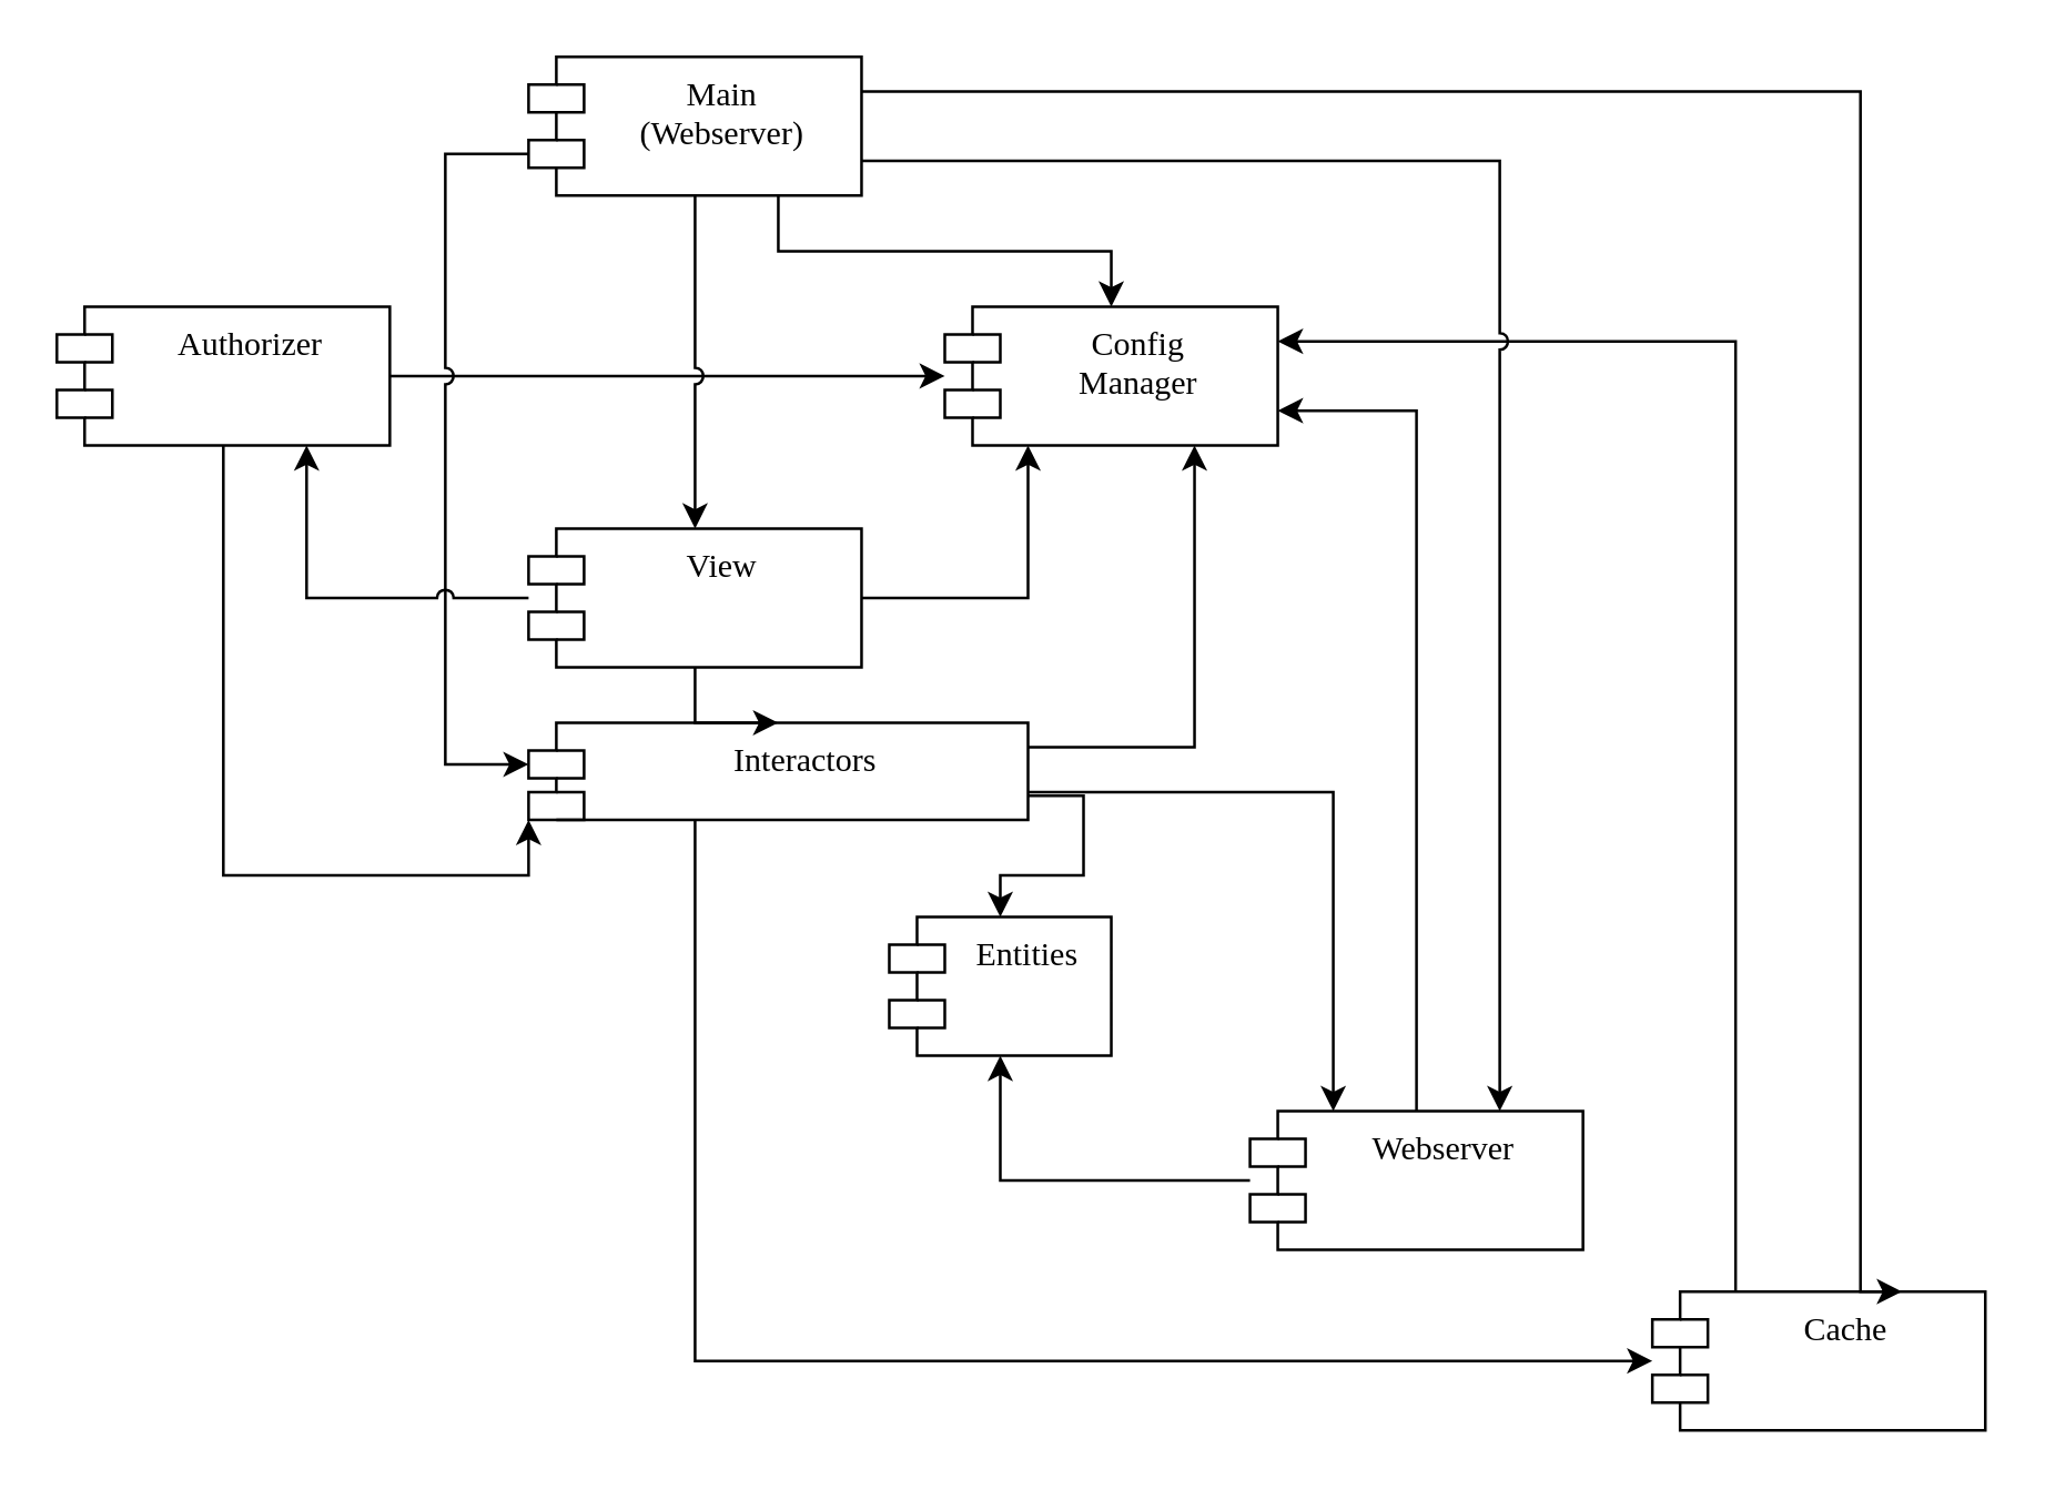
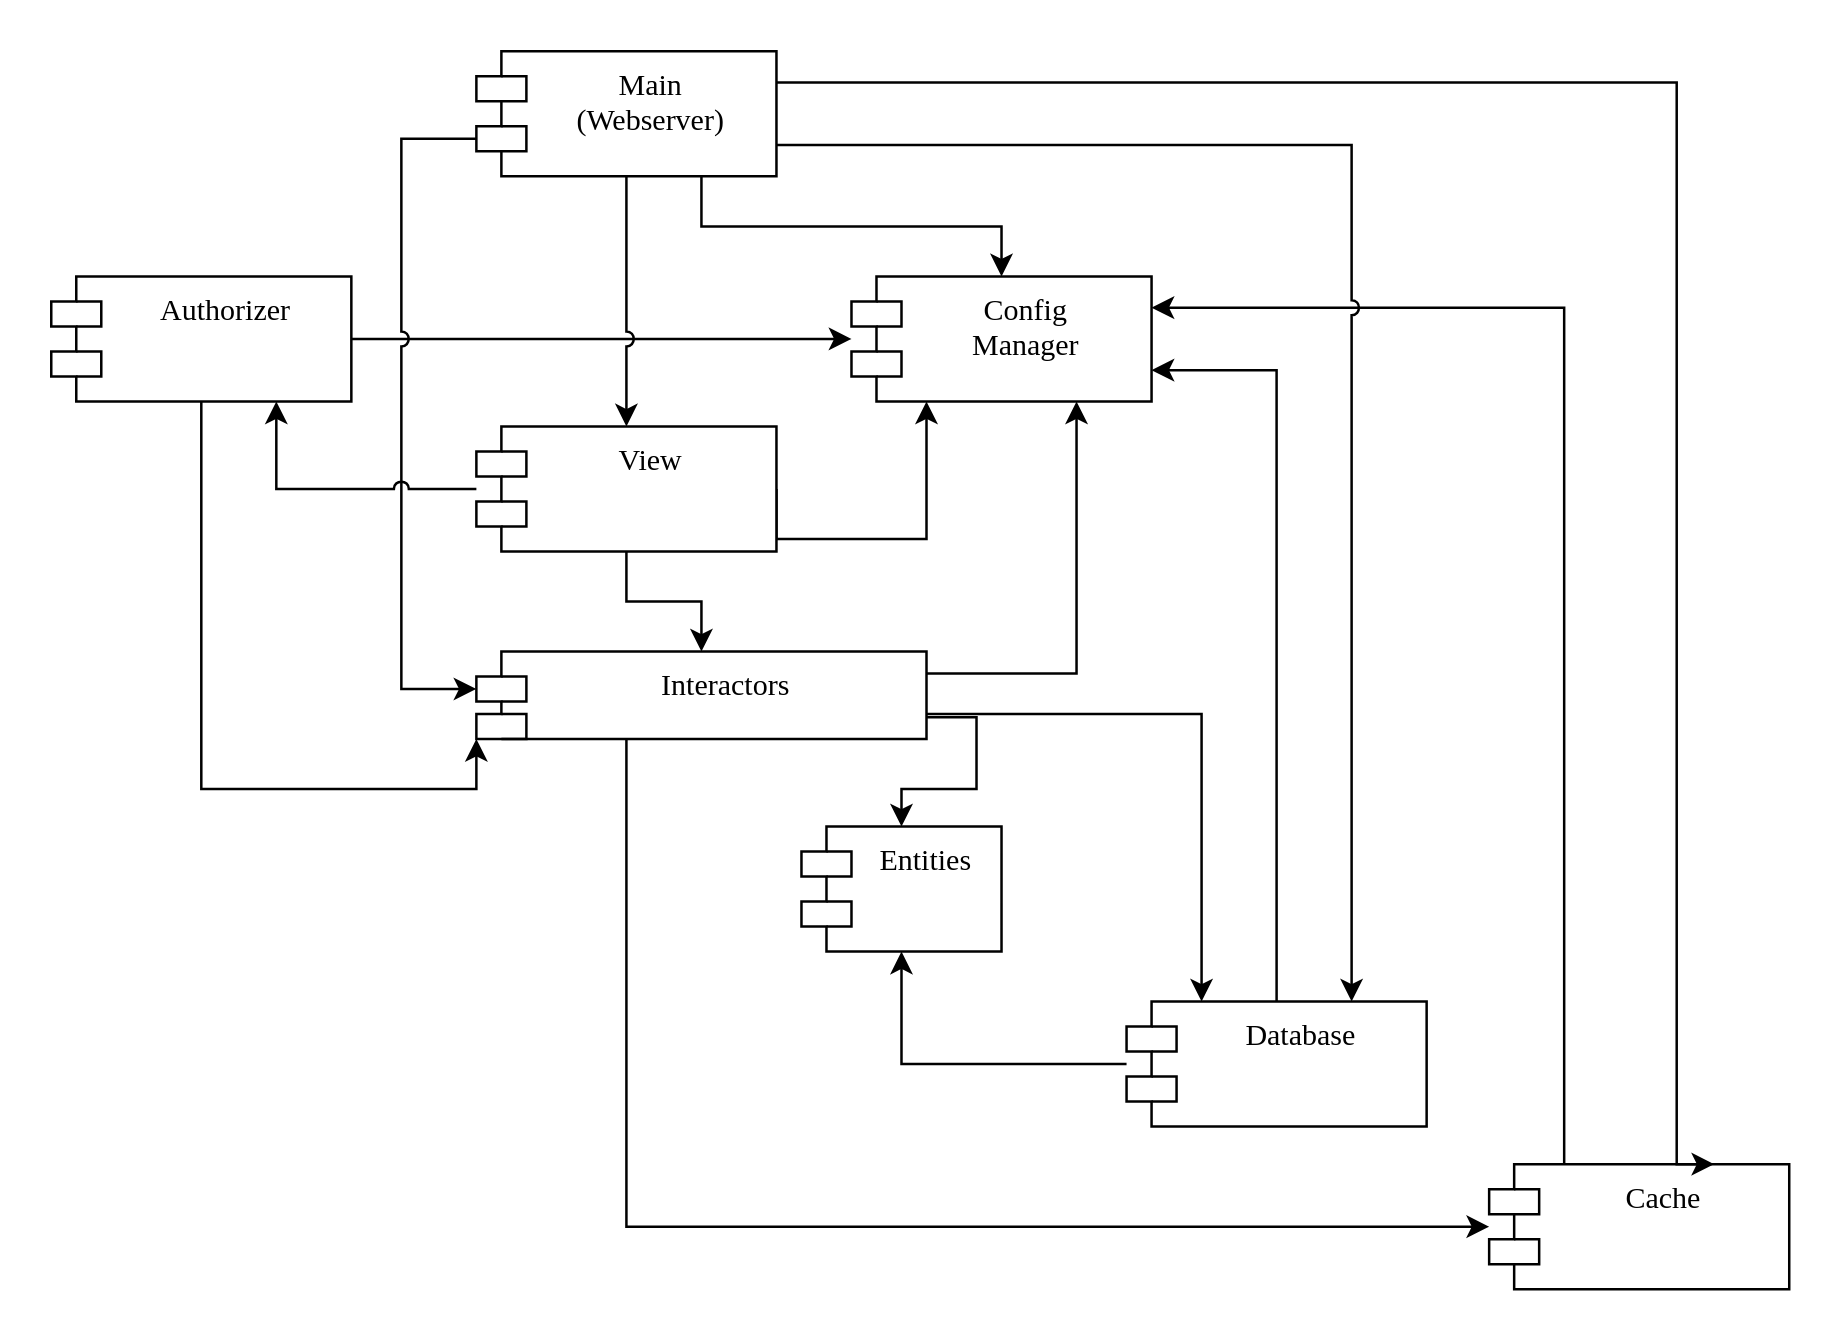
  <mxCell id="0" />
  <mxCell id="1" parent="0" />
  <mxCell id="2" style="edgeStyle=orthogonalEdgeStyle;rounded=0;orthogonalLoop=1;jettySize=auto;html=1;exitX=0.5;exitY=1;exitDx=0;exitDy=0;entryX=0;entryY=0;entryDx=0;entryDy=35;entryPerimeter=0;fontFamily=Fira Code;fontSource=https%3A%2F%2Ffonts.googleapis.com%2Fcss%3Ffamily%3DFira%2BCode;" parent="1" source="4" target="9" edge="1"><mxGeometry relative="1" as="geometry" /></mxCell>
  <mxCell id="3" style="edgeStyle=orthogonalEdgeStyle;rounded=0;orthogonalLoop=1;jettySize=auto;html=1;exitX=1;exitY=0.5;exitDx=0;exitDy=0;jumpStyle=arc;" edge="1" parent="1" source="4" target="26"><mxGeometry relative="1" as="geometry"><Array as="points" /></mxGeometry></mxCell>
  <mxCell id="4" value="Authorizer" style="shape=module;align=left;spacingLeft=20;align=center;verticalAlign=top;fontFamily=Fira Code;fontSource=https%3A%2F%2Ffonts.googleapis.com%2Fcss%3Ffamily%3DFira%2BCode;" parent="1" vertex="1"><mxGeometry x="20" y="110" width="120" height="50" as="geometry" /></mxCell>
  <mxCell id="5" style="edgeStyle=orthogonalEdgeStyle;rounded=0;orthogonalLoop=1;jettySize=auto;html=1;exitX=1;exitY=0.75;exitDx=0;exitDy=0;entryX=0.5;entryY=0;entryDx=0;entryDy=0;fontFamily=Fira Code;fontSource=https%3A%2F%2Ffonts.googleapis.com%2Fcss%3Ffamily%3DFira%2BCode;" parent="1" source="9" target="15" edge="1"><mxGeometry relative="1" as="geometry" /></mxCell>
  <mxCell id="6" style="edgeStyle=orthogonalEdgeStyle;rounded=0;orthogonalLoop=1;jettySize=auto;html=1;exitX=1;exitY=0.25;exitDx=0;exitDy=0;entryX=0.25;entryY=0;entryDx=0;entryDy=0;fontFamily=Fira Code;fontSource=https%3A%2F%2Ffonts.googleapis.com%2Fcss%3Ffamily%3DFira%2BCode;" parent="1" source="9" target="12" edge="1"><mxGeometry relative="1" as="geometry"><Array as="points"><mxPoint x="310" y="285" /><mxPoint x="480" y="285" /></Array></mxGeometry></mxCell>
  <mxCell id="7" style="edgeStyle=orthogonalEdgeStyle;rounded=0;orthogonalLoop=1;jettySize=auto;html=1;fontFamily=Fira Code;fontSource=https%3A%2F%2Ffonts.googleapis.com%2Fcss%3Ffamily%3DFira%2BCode;" parent="1" source="9" target="14" edge="1"><mxGeometry relative="1" as="geometry"><Array as="points"><mxPoint x="250" y="490" /></Array></mxGeometry></mxCell>
  <mxCell id="8" style="edgeStyle=orthogonalEdgeStyle;rounded=0;jumpStyle=arc;orthogonalLoop=1;jettySize=auto;html=1;exitX=1;exitY=0.25;exitDx=0;exitDy=0;entryX=0.75;entryY=1;entryDx=0;entryDy=0;" edge="1" parent="1" source="9" target="26"><mxGeometry relative="1" as="geometry" /></mxCell>
  <mxCell id="9" value="Interactors" style="shape=module;align=left;spacingLeft=20;align=center;verticalAlign=top;fontFamily=Fira Code;fontSource=https%3A%2F%2Ffonts.googleapis.com%2Fcss%3Ffamily%3DFira%2BCode;" parent="1" vertex="1"><mxGeometry x="190" y="260" width="180" height="35" as="geometry" /></mxCell>
  <mxCell id="10" style="edgeStyle=orthogonalEdgeStyle;rounded=0;orthogonalLoop=1;jettySize=auto;html=1;entryX=0.5;entryY=1;entryDx=0;entryDy=0;fontFamily=Fira Code;fontSource=https%3A%2F%2Ffonts.googleapis.com%2Fcss%3Ffamily%3DFira%2BCode;" parent="1" source="12" target="15" edge="1"><mxGeometry relative="1" as="geometry" /></mxCell>
  <mxCell id="11" style="edgeStyle=orthogonalEdgeStyle;rounded=0;jumpStyle=arc;orthogonalLoop=1;jettySize=auto;html=1;entryX=1;entryY=0.75;entryDx=0;entryDy=0;" edge="1" parent="1" source="12" target="26"><mxGeometry relative="1" as="geometry"><Array as="points"><mxPoint x="510" y="148" /></Array></mxGeometry></mxCell>
- <mxCell id="12" value="Webserver" style="shape=module;align=left;spacingLeft=20;align=center;verticalAlign=top;fontFamily=Fira Code;fontSource=https%3A%2F%2Ffonts.googleapis.com%2Fcss%3Ffamily%3DFira%2BCode;" parent="1" vertex="1"><mxGeometry x="450" y="400" width="120" height="50" as="geometry" /></mxCell>
+ <mxCell id="12" value="Database" style="shape=module;align=left;spacingLeft=20;align=center;verticalAlign=top;fontFamily=Fira Code;fontSource=https%3A%2F%2Ffonts.googleapis.com%2Fcss%3Ffamily%3DFira%2BCode;" parent="1" vertex="1"><mxGeometry x="450" y="400" width="120" height="50" as="geometry" /></mxCell>
  <mxCell id="13" style="edgeStyle=orthogonalEdgeStyle;rounded=0;jumpStyle=arc;orthogonalLoop=1;jettySize=auto;html=1;exitX=0.25;exitY=0;exitDx=0;exitDy=0;entryX=1;entryY=0.25;entryDx=0;entryDy=0;" edge="1" parent="1" source="14" target="26"><mxGeometry relative="1" as="geometry" /></mxCell>
  <mxCell id="14" value="Cache" style="shape=module;align=left;spacingLeft=20;align=center;verticalAlign=top;fontFamily=Fira Code;fontSource=https%3A%2F%2Ffonts.googleapis.com%2Fcss%3Ffamily%3DFira%2BCode;" parent="1" vertex="1"><mxGeometry x="595" y="465" width="120" height="50" as="geometry" /></mxCell>
  <mxCell id="15" value="Entities" style="shape=module;align=left;spacingLeft=20;align=center;verticalAlign=top;fontFamily=Fira Code;fontSource=https%3A%2F%2Ffonts.googleapis.com%2Fcss%3Ffamily%3DFira%2BCode;" parent="1" vertex="1"><mxGeometry x="320" y="330" width="80" height="50" as="geometry" /></mxCell>
  <mxCell id="16" style="edgeStyle=orthogonalEdgeStyle;rounded=0;orthogonalLoop=1;jettySize=auto;html=1;exitX=1;exitY=0.25;exitDx=0;exitDy=0;fontFamily=Fira Code;fontSource=https%3A%2F%2Ffonts.googleapis.com%2Fcss%3Ffamily%3DFira%2BCode;entryX=0.75;entryY=0;entryDx=0;entryDy=0;" parent="1" source="21" target="14" edge="1"><mxGeometry relative="1" as="geometry"><mxPoint x="700" y="350" as="targetPoint" /><Array as="points"><mxPoint x="670" y="33" /></Array></mxGeometry></mxCell>
  <mxCell id="17" style="edgeStyle=orthogonalEdgeStyle;rounded=0;orthogonalLoop=1;jettySize=auto;html=1;entryX=0.5;entryY=0;entryDx=0;entryDy=0;exitX=0.5;exitY=1;exitDx=0;exitDy=0;fontFamily=Fira Code;fontSource=https%3A%2F%2Ffonts.googleapis.com%2Fcss%3Ffamily%3DFira%2BCode;jumpStyle=arc;" parent="1" source="21" target="25" edge="1"><mxGeometry relative="1" as="geometry"><Array as="points" /></mxGeometry></mxCell>
  <mxCell id="18" style="edgeStyle=orthogonalEdgeStyle;rounded=0;orthogonalLoop=1;jettySize=auto;html=1;exitX=1;exitY=0.75;exitDx=0;exitDy=0;entryX=0.75;entryY=0;entryDx=0;entryDy=0;fontFamily=Fira Code;fontSource=https%3A%2F%2Ffonts.googleapis.com%2Fcss%3Ffamily%3DFira%2BCode;jumpStyle=arc;" parent="1" source="21" target="12" edge="1"><mxGeometry relative="1" as="geometry" /></mxCell>
  <mxCell id="19" style="edgeStyle=orthogonalEdgeStyle;rounded=0;orthogonalLoop=1;jettySize=auto;html=1;exitX=0;exitY=0;exitDx=0;exitDy=35;exitPerimeter=0;entryX=0;entryY=0;entryDx=0;entryDy=15;entryPerimeter=0;fontFamily=Fira Code;fontSource=https%3A%2F%2Ffonts.googleapis.com%2Fcss%3Ffamily%3DFira%2BCode;jumpStyle=arc;" parent="1" source="21" target="9" edge="1"><mxGeometry relative="1" as="geometry"><Array as="points"><mxPoint x="160" y="55" /><mxPoint x="160" y="275" /></Array></mxGeometry></mxCell>
  <mxCell id="20" style="edgeStyle=orthogonalEdgeStyle;rounded=0;jumpStyle=arc;orthogonalLoop=1;jettySize=auto;html=1;exitX=0.75;exitY=1;exitDx=0;exitDy=0;entryX=0.5;entryY=0;entryDx=0;entryDy=0;" edge="1" parent="1" source="21" target="26"><mxGeometry relative="1" as="geometry" /></mxCell>
  <mxCell id="21" value="Main&#10;(Webserver)" style="shape=module;align=left;spacingLeft=20;align=center;verticalAlign=top;fontFamily=Fira Code;fontSource=https%3A%2F%2Ffonts.googleapis.com%2Fcss%3Ffamily%3DFira%2BCode;" parent="1" vertex="1"><mxGeometry x="190" y="20" width="120" height="50" as="geometry" /></mxCell>
  <mxCell id="22" style="edgeStyle=orthogonalEdgeStyle;rounded=0;orthogonalLoop=1;jettySize=auto;html=1;entryX=0.5;entryY=0;entryDx=0;entryDy=0;fontFamily=Fira Code;fontSource=https%3A%2F%2Ffonts.googleapis.com%2Fcss%3Ffamily%3DFira%2BCode;" parent="1" source="25" target="9" edge="1"><mxGeometry relative="1" as="geometry" /></mxCell>
  <mxCell id="23" style="edgeStyle=orthogonalEdgeStyle;rounded=0;jumpStyle=arc;orthogonalLoop=1;jettySize=auto;html=1;exitX=1;exitY=0.5;exitDx=0;exitDy=0;" edge="1" parent="1" source="25" target="26"><mxGeometry relative="1" as="geometry"><Array as="points"><mxPoint x="370" y="215" /></Array></mxGeometry></mxCell>
  <mxCell id="24" style="edgeStyle=orthogonalEdgeStyle;rounded=0;jumpStyle=arc;orthogonalLoop=1;jettySize=auto;html=1;entryX=0.75;entryY=1;entryDx=0;entryDy=0;" edge="1" parent="1" source="25" target="4"><mxGeometry relative="1" as="geometry" /></mxCell>
- <mxCell id="25" value="View" style="shape=module;align=left;spacingLeft=20;align=center;verticalAlign=top;fontFamily=Fira Code;fontSource=https%3A%2F%2Ffonts.googleapis.com%2Fcss%3Ffamily%3DFira%2BCode;" parent="1" vertex="1"><mxGeometry x="190" y="190" width="120" height="50" as="geometry" /></mxCell>
+ <mxCell id="25" value="View" style="shape=module;align=left;spacingLeft=20;align=center;verticalAlign=top;fontFamily=Fira Code;fontSource=https%3A%2F%2Ffonts.googleapis.com%2Fcss%3Ffamily%3DFira%2BCode;" parent="1" vertex="1"><mxGeometry x="190" y="170" width="120" height="50" as="geometry" /></mxCell>
  <mxCell id="26" value="Config&#10;Manager" style="shape=module;align=left;spacingLeft=20;align=center;verticalAlign=top;fontFamily=Fira Code;fontSource=https%3A%2F%2Ffonts.googleapis.com%2Fcss%3Ffamily%3DFira%2BCode;" vertex="1" parent="1"><mxGeometry x="340" y="110" width="120" height="50" as="geometry" /></mxCell>
